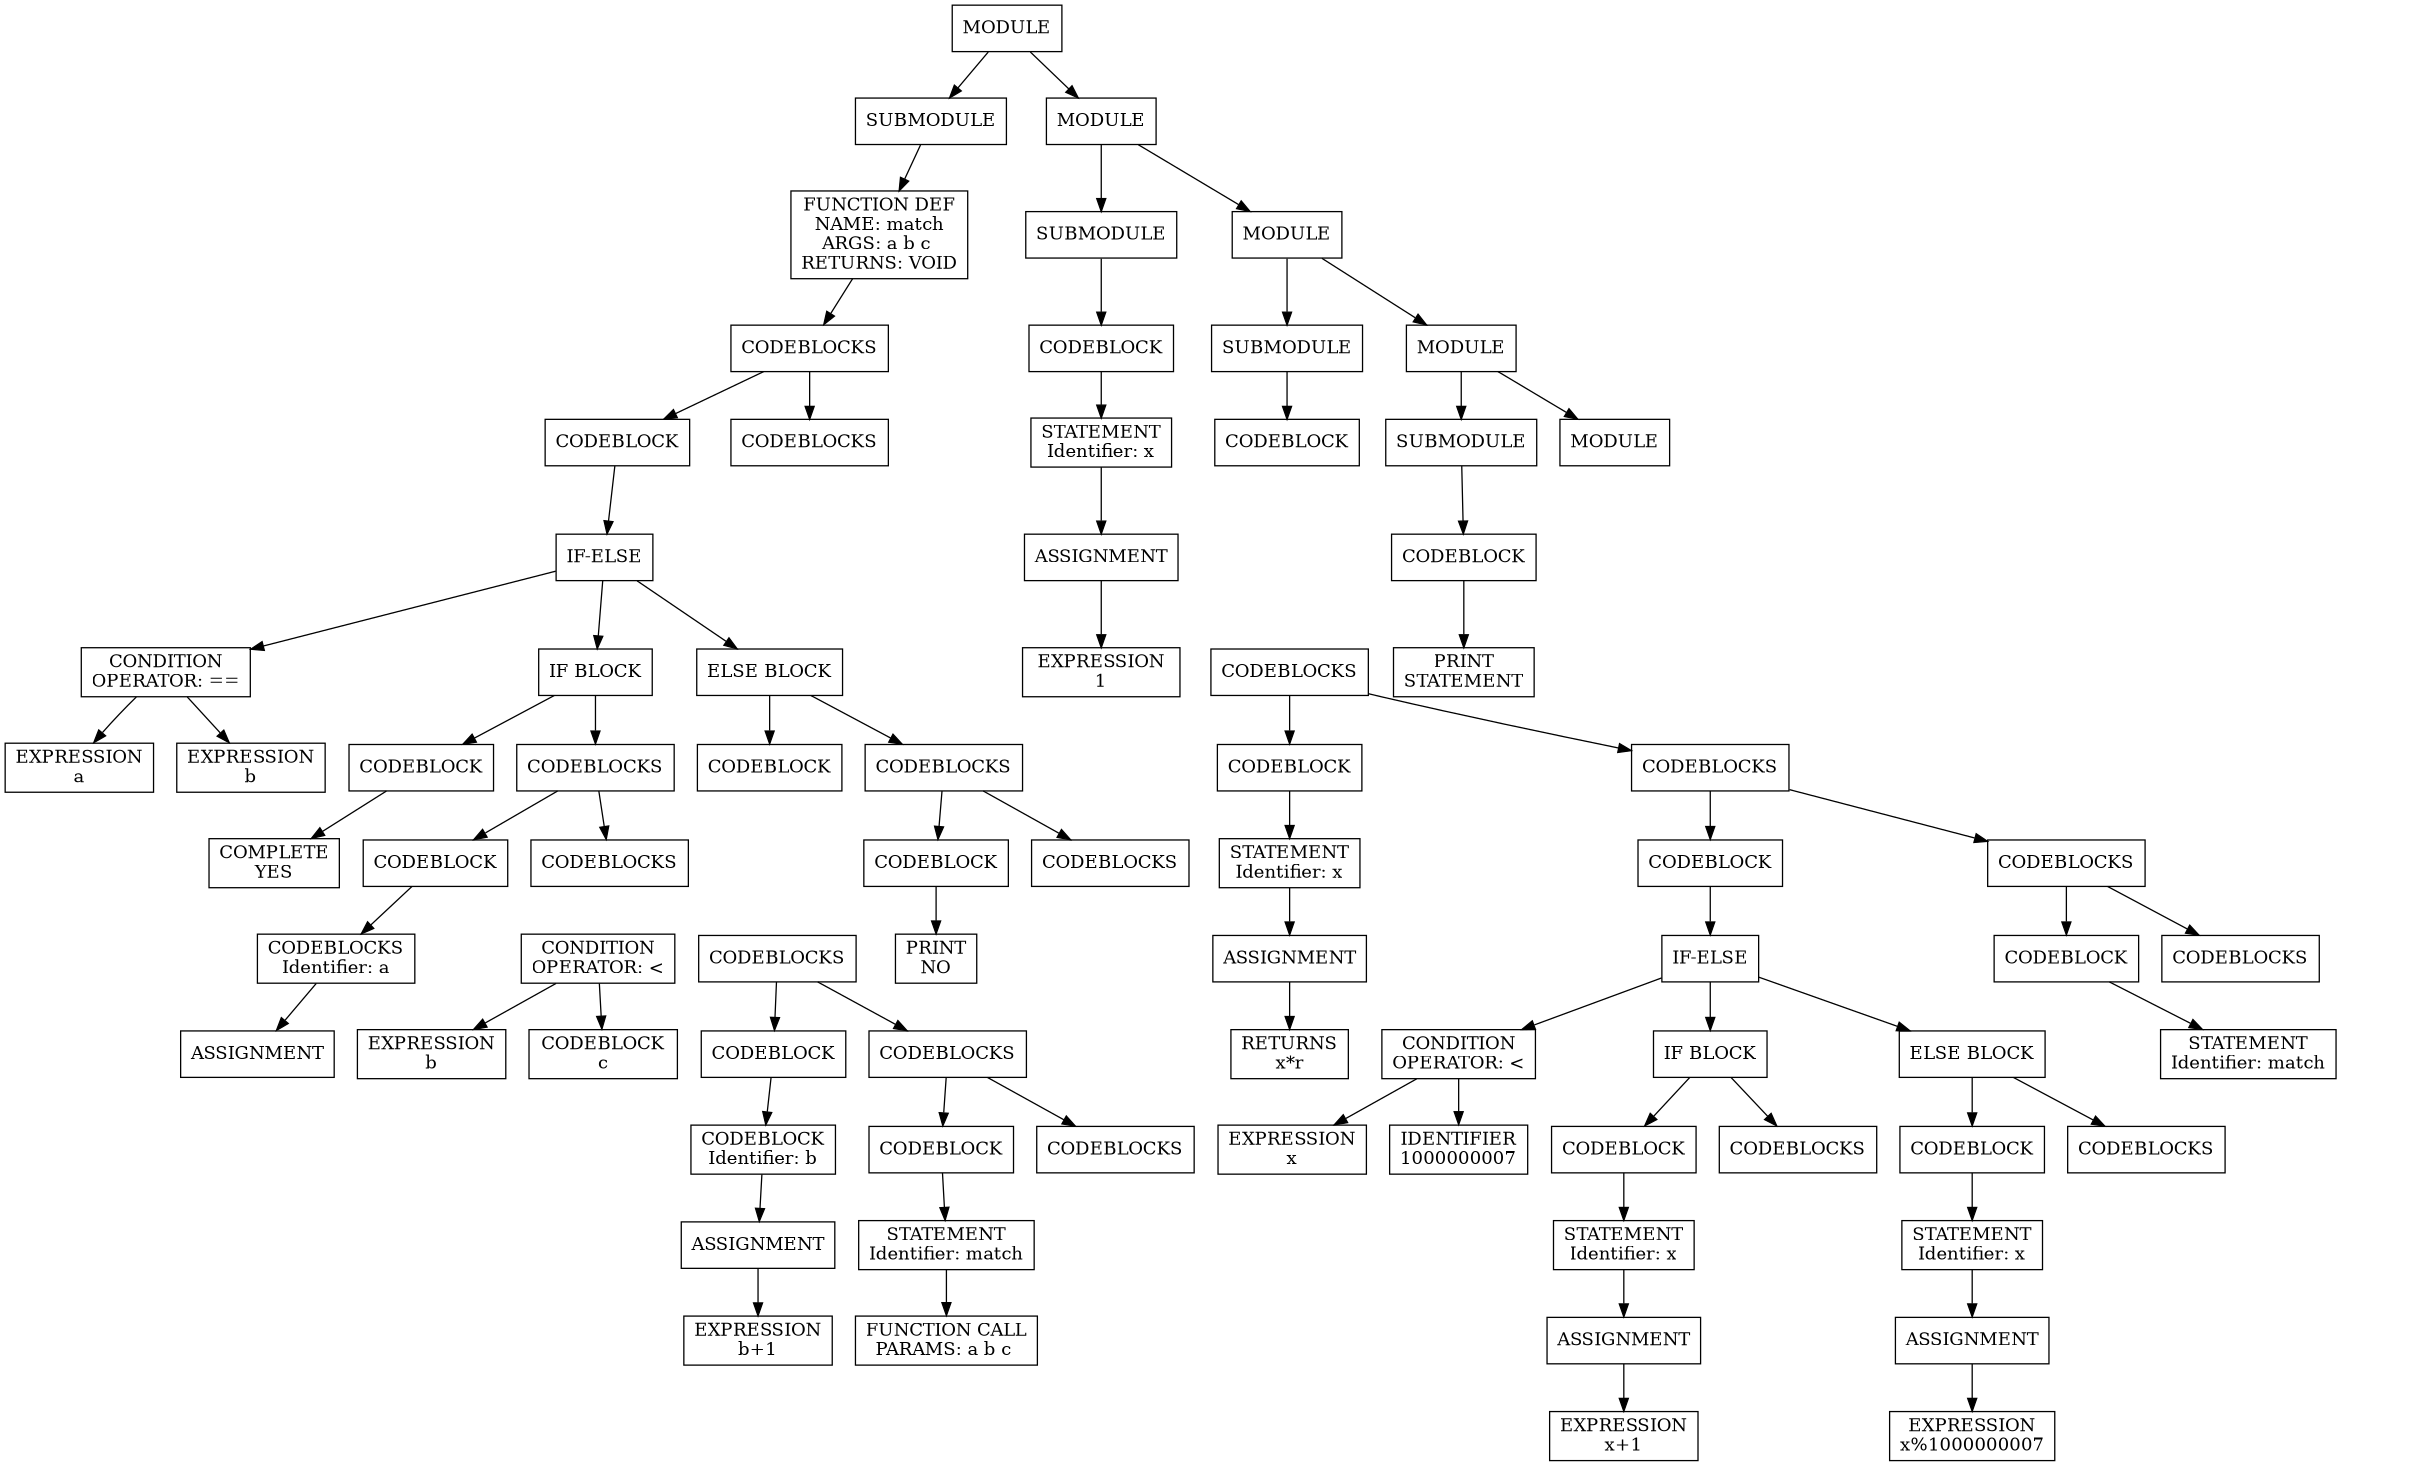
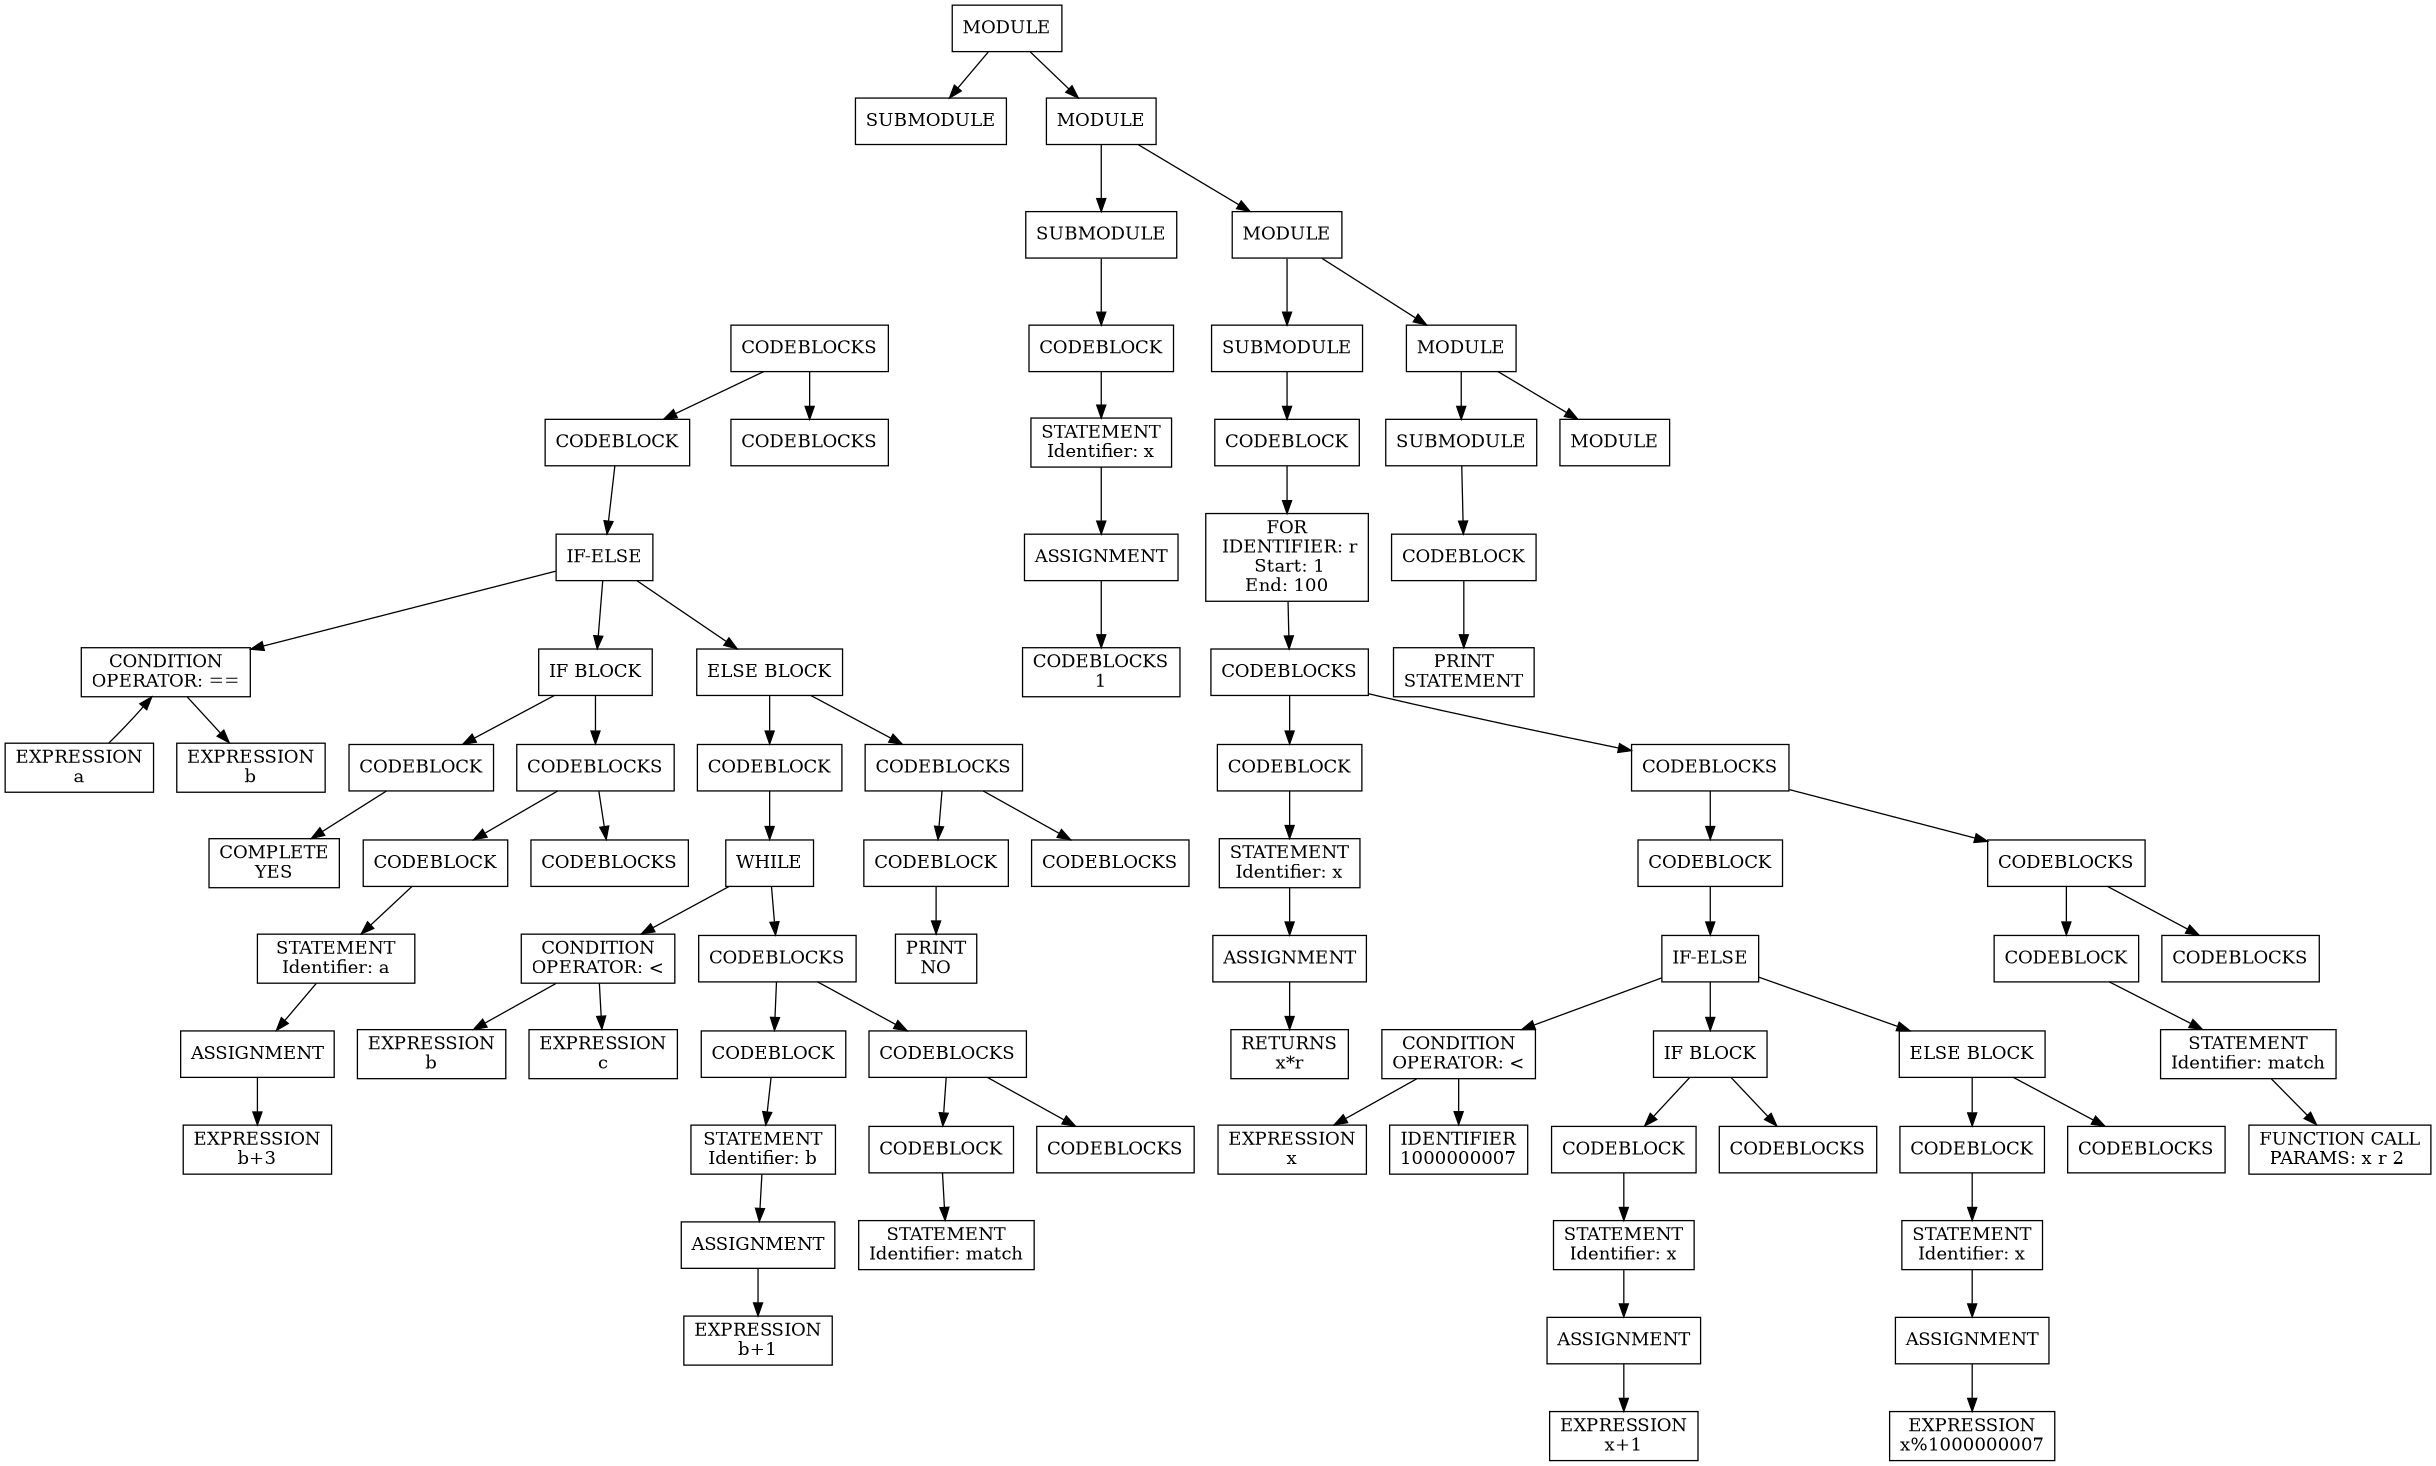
  digraph {
    node [shape=squarer]
    n1 [label=MODULE]
    n2 [label=SUBMODULE]
    n3 [label=MODULE]
-   n4 [label="FUNCTION DEF\nNAME: match\nARGS: a b c \nRETURNS: VOID"]
    n5 [label=SUBMODULE]
    n6 [label=MODULE]
    n7 [label=CODEBLOCKS]
    n8 [label=CODEBLOCK]
    n9 [label=CODEBLOCKS]
    n10 [label="IF-ELSE"]
    n11 [label="CONDITION\nOPERATOR: =="]
    n12 [label="IF BLOCK"]
    n13 [label="ELSE BLOCK"]
    n14 [label="EXPRESSION\na"]
    n15 [label="EXPRESSION\nb"]
    n16 [label=CODEBLOCK]
    n17 [label=CODEBLOCKS]
    n18 [label=CODEBLOCK]
    n19 [label=CODEBLOCKS]
    n20 [label="COMPLETE\nYES"]
    n21 [label=CODEBLOCK]
    n22 [label=CODEBLOCKS]
-   n23 [label="CODEBLOCKS\nIdentifier: a"]
+   n23 [label="STATEMENT\nIdentifier: a"]
    n24 [label=ASSIGNMENT]
+   n25 [label="EXPRESSION\nb+3"]
+   n26 [label=WHILE]
    n27 [label=CODEBLOCK]
    n28 [label=CODEBLOCKS]
    n29 [label="CONDITION\nOPERATOR: <"]
    n30 [label=CODEBLOCKS]
    n31 [label="EXPRESSION\nb"]
-   n32 [label="CODEBLOCK\nc"]
+   n32 [label="EXPRESSION\nc"]
    n33 [label=CODEBLOCK]
    n34 [label=CODEBLOCKS]
-   n35 [label="CODEBLOCK\nIdentifier: b"]
+   n35 [label="STATEMENT\nIdentifier: b"]
    n36 [label=CODEBLOCK]
    n37 [label=CODEBLOCKS]
    n38 [label=ASSIGNMENT]
    n39 [label="EXPRESSION\nb+1"]
    n40 [label="STATEMENT\nIdentifier: match"]
-   n41 [label="FUNCTION CALL\nPARAMS: a b c "]
    n42 [label="PRINT\nNO"]
    n43 [label=CODEBLOCK]
    n44 [label=SUBMODULE]
    n45 [label=MODULE]
    n46 [label="STATEMENT\nIdentifier: x"]
    n47 [label=ASSIGNMENT]
-   n48 [label="EXPRESSION\n1"]
+   n48 [label="CODEBLOCKS\n1"]
    n49 [label=CODEBLOCK]
    n50 [label=SUBMODULE]
    n51 [label=MODULE]
+   n52 [label="FOR\n IDENTIFIER: r\n Start: 1\nEnd: 100"]
    n53 [label=CODEBLOCKS]
    n54 [label=CODEBLOCK]
    n55 [label=CODEBLOCKS]
    n56 [label="STATEMENT\nIdentifier: x"]
    n57 [label=CODEBLOCK]
    n58 [label=CODEBLOCKS]
    n59 [label=ASSIGNMENT]
    n60 [label="RETURNS\nx*r"]
    n61 [label="IF-ELSE"]
    n62 [label=CODEBLOCK]
    n63 [label=CODEBLOCKS]
    n64 [label="CONDITION\nOPERATOR: <"]
    n65 [label="IF BLOCK"]
    n66 [label="ELSE BLOCK"]
    n67 [label="EXPRESSION\nx"]
    n68 [label="IDENTIFIER\n1000000007"]
    n69 [label=CODEBLOCK]
    n70 [label=CODEBLOCKS]
    n71 [label=CODEBLOCK]
    n72 [label=CODEBLOCKS]
    n73 [label="STATEMENT\nIdentifier: x"]
    n74 [label=ASSIGNMENT]
    n75 [label="EXPRESSION\nx+1"]
    n76 [label="STATEMENT\nIdentifier: x"]
    n77 [label=ASSIGNMENT]
    n78 [label="EXPRESSION\nx%1000000007"]
    n79 [label="STATEMENT\nIdentifier: match"]
+   n80 [label="FUNCTION CALL\nPARAMS: x r 2 "]
    n81 [label=CODEBLOCK]
    n82 [label="PRINT\nSTATEMENT"]
    n1 -> n2
    n1 -> n3
-   n2 -> n4
    n3 -> n5
    n3 -> n6
-   n4 -> n7
    n5 -> n43
    n6 -> n44
    n6 -> n45
    n7 -> n8
    n7 -> n9
    n8 -> n10
    n10 -> n11
    n10 -> n12
    n10 -> n13
-   n11 -> n14
+   n14 -> n11
    n11 -> n15
    n12 -> n16
    n12 -> n17
    n13 -> n18
    n13 -> n19
    n16 -> n20
    n17 -> n21
    n17 -> n22
+   n18 -> n26
    n19 -> n27
    n19 -> n28
    n21 -> n23
    n23 -> n24
+   n24 -> n25
+   n26 -> n29
+   n26 -> n30
    n27 -> n42
    n29 -> n31
    n29 -> n32
    n30 -> n33
    n30 -> n34
    n33 -> n35
    n34 -> n36
    n34 -> n37
    n35 -> n38
    n36 -> n40
    n38 -> n39
-   n40 -> n41
    n43 -> n46
    n44 -> n49
    n45 -> n50
    n45 -> n51
    n46 -> n47
    n47 -> n48
+   n49 -> n52
    n50 -> n81
+   n52 -> n53
    n53 -> n54
    n53 -> n55
    n54 -> n56
    n55 -> n57
    n55 -> n58
    n56 -> n59
    n57 -> n61
    n58 -> n62
    n58 -> n63
    n59 -> n60
    n61 -> n64
    n61 -> n65
    n61 -> n66
    n62 -> n79
    n64 -> n67
    n64 -> n68
    n65 -> n69
    n65 -> n70
    n66 -> n71
    n66 -> n72
    n69 -> n73
    n71 -> n76
    n73 -> n74
    n74 -> n75
    n76 -> n77
    n77 -> n78
+   n79 -> n80
    n81 -> n82
  }
